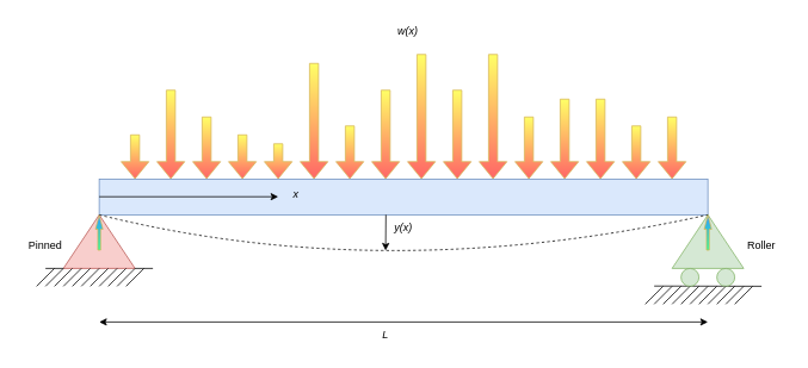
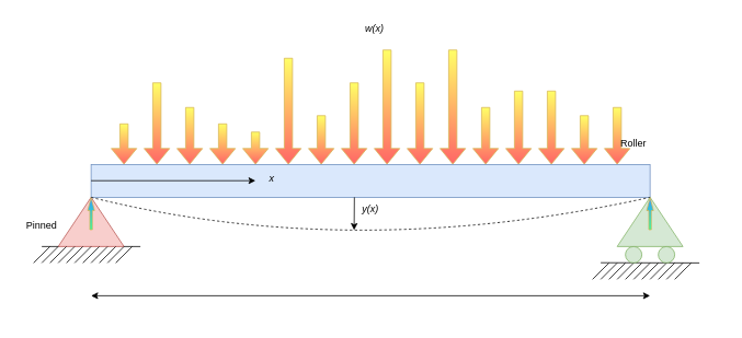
  <mxCell id="0" />
  <mxCell id="1" parent="0" />
  <mxCell id="2" value="" style="triangle;whiteSpace=wrap;html=1;rotation=-90;fillColor=#f8cecc;strokeColor=#b85450;" parent="1" vertex="1"><mxGeometry x="80" y="230" width="60" height="80" as="geometry" /></mxCell>
  <mxCell id="3" value="" style="rounded=0;whiteSpace=wrap;html=1;fillColor=#dae8fc;strokeColor=#6c8ebf;" parent="1" vertex="1"><mxGeometry x="110" y="200" width="680" height="40" as="geometry" /></mxCell>
  <mxCell id="4" value="" style="triangle;whiteSpace=wrap;html=1;rotation=-90;fillColor=#d5e8d4;strokeColor=#82b366;" parent="1" vertex="1"><mxGeometry x="760" y="230" width="60" height="80" as="geometry" /></mxCell>
  <mxCell id="5" value="" style="endArrow=none;html=1;rounded=0;" parent="1" edge="1"><mxGeometry width="50" height="50" relative="1" as="geometry"><mxPoint x="150" y="300" as="sourcePoint" /><mxPoint x="170" y="300" as="targetPoint" /></mxGeometry></mxCell>
  <mxCell id="6" value="" style="endArrow=none;html=1;rounded=0;" parent="1" edge="1"><mxGeometry width="50" height="50" relative="1" as="geometry"><mxPoint x="50" y="300" as="sourcePoint" /><mxPoint x="70" y="300" as="targetPoint" /></mxGeometry></mxCell>
  <mxCell id="7" value="" style="endArrow=none;html=1;rounded=0;" parent="1" edge="1"><mxGeometry width="50" height="50" relative="1" as="geometry"><mxPoint x="730" y="319.77" as="sourcePoint" /><mxPoint x="850" y="320" as="targetPoint" /></mxGeometry></mxCell>
  <mxCell id="8" value="" style="ellipse;whiteSpace=wrap;html=1;aspect=fixed;fillColor=#d5e8d4;strokeColor=#82b366;" parent="1" vertex="1"><mxGeometry x="760" y="300" width="20" height="20" as="geometry" /></mxCell>
  <mxCell id="9" value="" style="ellipse;whiteSpace=wrap;html=1;aspect=fixed;fillColor=#d5e8d4;strokeColor=#82b366;" parent="1" vertex="1"><mxGeometry x="800" y="300" width="20" height="20" as="geometry" /></mxCell>
  <mxCell id="10" value="" style="endArrow=none;html=1;rounded=0;" parent="1" edge="1"><mxGeometry width="50" height="50" relative="1" as="geometry"><mxPoint x="40" y="320" as="sourcePoint" /><mxPoint x="60" y="300" as="targetPoint" /></mxGeometry></mxCell>
  <mxCell id="11" value="" style="endArrow=none;html=1;rounded=0;" parent="1" edge="1"><mxGeometry width="50" height="50" relative="1" as="geometry"><mxPoint x="50" y="320" as="sourcePoint" /><mxPoint x="70" y="300" as="targetPoint" /></mxGeometry></mxCell>
  <mxCell id="12" value="" style="endArrow=none;html=1;rounded=0;" parent="1" edge="1"><mxGeometry width="50" height="50" relative="1" as="geometry"><mxPoint x="60" y="320" as="sourcePoint" /><mxPoint x="80" y="300" as="targetPoint" /></mxGeometry></mxCell>
  <mxCell id="13" value="" style="endArrow=none;html=1;rounded=0;" parent="1" edge="1"><mxGeometry width="50" height="50" relative="1" as="geometry"><mxPoint x="70" y="320" as="sourcePoint" /><mxPoint x="90" y="300" as="targetPoint" /></mxGeometry></mxCell>
  <mxCell id="14" value="" style="endArrow=none;html=1;rounded=0;" parent="1" edge="1"><mxGeometry width="50" height="50" relative="1" as="geometry"><mxPoint x="80" y="320" as="sourcePoint" /><mxPoint x="100" y="300" as="targetPoint" /></mxGeometry></mxCell>
  <mxCell id="15" value="" style="endArrow=none;html=1;rounded=0;" parent="1" edge="1"><mxGeometry width="50" height="50" relative="1" as="geometry"><mxPoint x="90" y="320" as="sourcePoint" /><mxPoint x="110" y="300" as="targetPoint" /></mxGeometry></mxCell>
  <mxCell id="16" value="" style="endArrow=none;html=1;rounded=0;" parent="1" edge="1"><mxGeometry width="50" height="50" relative="1" as="geometry"><mxPoint x="100" y="320" as="sourcePoint" /><mxPoint x="120" y="300" as="targetPoint" /></mxGeometry></mxCell>
  <mxCell id="17" value="" style="endArrow=none;html=1;rounded=0;" parent="1" edge="1"><mxGeometry width="50" height="50" relative="1" as="geometry"><mxPoint x="110" y="320" as="sourcePoint" /><mxPoint x="130" y="300" as="targetPoint" /></mxGeometry></mxCell>
  <mxCell id="18" value="" style="endArrow=none;html=1;rounded=0;" parent="1" edge="1"><mxGeometry width="50" height="50" relative="1" as="geometry"><mxPoint x="120" y="320" as="sourcePoint" /><mxPoint x="140" y="300" as="targetPoint" /></mxGeometry></mxCell>
  <mxCell id="19" value="" style="endArrow=none;html=1;rounded=0;" parent="1" edge="1"><mxGeometry width="50" height="50" relative="1" as="geometry"><mxPoint x="130" y="320" as="sourcePoint" /><mxPoint x="150" y="300" as="targetPoint" /></mxGeometry></mxCell>
  <mxCell id="20" value="" style="endArrow=none;html=1;rounded=0;" parent="1" edge="1"><mxGeometry width="50" height="50" relative="1" as="geometry"><mxPoint x="140" y="320" as="sourcePoint" /><mxPoint x="160" y="300" as="targetPoint" /></mxGeometry></mxCell>
  <mxCell id="21" value="" style="endArrow=none;html=1;rounded=0;" parent="1" edge="1"><mxGeometry width="50" height="50" relative="1" as="geometry"><mxPoint x="720" y="340" as="sourcePoint" /><mxPoint x="740" y="320" as="targetPoint" /></mxGeometry></mxCell>
  <mxCell id="22" value="" style="endArrow=none;html=1;rounded=0;" parent="1" edge="1"><mxGeometry width="50" height="50" relative="1" as="geometry"><mxPoint x="730" y="340" as="sourcePoint" /><mxPoint x="750" y="320" as="targetPoint" /></mxGeometry></mxCell>
  <mxCell id="23" value="" style="endArrow=none;html=1;rounded=0;" parent="1" edge="1"><mxGeometry width="50" height="50" relative="1" as="geometry"><mxPoint x="740" y="340" as="sourcePoint" /><mxPoint x="760" y="320" as="targetPoint" /></mxGeometry></mxCell>
  <mxCell id="24" value="" style="endArrow=none;html=1;rounded=0;" parent="1" edge="1"><mxGeometry width="50" height="50" relative="1" as="geometry"><mxPoint x="750" y="340" as="sourcePoint" /><mxPoint x="770" y="320" as="targetPoint" /></mxGeometry></mxCell>
  <mxCell id="25" value="" style="endArrow=none;html=1;rounded=0;" parent="1" edge="1"><mxGeometry width="50" height="50" relative="1" as="geometry"><mxPoint x="760" y="340" as="sourcePoint" /><mxPoint x="780" y="320" as="targetPoint" /></mxGeometry></mxCell>
  <mxCell id="26" value="" style="endArrow=none;html=1;rounded=0;" parent="1" edge="1"><mxGeometry width="50" height="50" relative="1" as="geometry"><mxPoint x="770" y="340" as="sourcePoint" /><mxPoint x="790" y="320" as="targetPoint" /></mxGeometry></mxCell>
  <mxCell id="27" value="" style="endArrow=none;html=1;rounded=0;" parent="1" edge="1"><mxGeometry width="50" height="50" relative="1" as="geometry"><mxPoint x="780" y="340" as="sourcePoint" /><mxPoint x="800" y="320" as="targetPoint" /></mxGeometry></mxCell>
  <mxCell id="28" value="" style="endArrow=none;html=1;rounded=0;" parent="1" edge="1"><mxGeometry width="50" height="50" relative="1" as="geometry"><mxPoint x="790" y="340" as="sourcePoint" /><mxPoint x="810" y="320" as="targetPoint" /></mxGeometry></mxCell>
  <mxCell id="29" value="" style="endArrow=none;html=1;rounded=0;" parent="1" edge="1"><mxGeometry width="50" height="50" relative="1" as="geometry"><mxPoint x="800" y="340" as="sourcePoint" /><mxPoint x="820" y="320" as="targetPoint" /></mxGeometry></mxCell>
  <mxCell id="30" value="" style="endArrow=none;html=1;rounded=0;" parent="1" edge="1"><mxGeometry width="50" height="50" relative="1" as="geometry"><mxPoint x="810" y="340" as="sourcePoint" /><mxPoint x="830" y="320" as="targetPoint" /></mxGeometry></mxCell>
  <mxCell id="31" value="" style="endArrow=none;html=1;rounded=0;" parent="1" edge="1"><mxGeometry width="50" height="50" relative="1" as="geometry"><mxPoint x="820" y="340" as="sourcePoint" /><mxPoint x="840" y="320" as="targetPoint" /></mxGeometry></mxCell>
  <mxCell id="32" value="" style="shape=flexArrow;endArrow=classic;html=1;rounded=0;fillColor=#FFFF66;strokeColor=#d6b656;gradientColor=#FF6666;shadow=0;" parent="1" edge="1"><mxGeometry width="50" height="50" relative="1" as="geometry"><mxPoint x="150" y="150" as="sourcePoint" /><mxPoint x="150" y="200" as="targetPoint" /></mxGeometry></mxCell>
  <mxCell id="33" value="" style="shape=flexArrow;endArrow=classic;html=1;rounded=0;fillColor=#FFFF66;strokeColor=#d6b656;gradientColor=#FF6666;shadow=0;" parent="1" edge="1"><mxGeometry width="50" height="50" relative="1" as="geometry"><mxPoint x="190" y="100" as="sourcePoint" /><mxPoint x="190" y="200" as="targetPoint" /></mxGeometry></mxCell>
  <mxCell id="34" value="" style="shape=flexArrow;endArrow=classic;html=1;rounded=0;fillColor=#FFFF66;strokeColor=#d6b656;gradientColor=#FF6666;shadow=0;" parent="1" edge="1"><mxGeometry width="50" height="50" relative="1" as="geometry"><mxPoint x="230" y="130" as="sourcePoint" /><mxPoint x="230" y="200" as="targetPoint" /></mxGeometry></mxCell>
  <mxCell id="35" value="" style="shape=flexArrow;endArrow=classic;html=1;rounded=0;fillColor=#FFFF66;strokeColor=#d6b656;gradientColor=#FF6666;shadow=0;" parent="1" edge="1"><mxGeometry width="50" height="50" relative="1" as="geometry"><mxPoint x="270" y="150" as="sourcePoint" /><mxPoint x="270" y="200" as="targetPoint" /></mxGeometry></mxCell>
  <mxCell id="36" value="" style="shape=flexArrow;endArrow=classic;html=1;rounded=0;fillColor=#FFFF66;strokeColor=#d6b656;gradientColor=#FF6666;shadow=0;" parent="1" edge="1"><mxGeometry width="50" height="50" relative="1" as="geometry"><mxPoint x="310" y="160" as="sourcePoint" /><mxPoint x="310" y="200" as="targetPoint" /></mxGeometry></mxCell>
  <mxCell id="37" value="" style="shape=flexArrow;endArrow=classic;html=1;rounded=0;fillColor=#FFFF66;strokeColor=#d6b656;gradientColor=#FF6666;shadow=0;" parent="1" edge="1"><mxGeometry width="50" height="50" relative="1" as="geometry"><mxPoint x="350" y="70" as="sourcePoint" /><mxPoint x="350" y="200" as="targetPoint" /></mxGeometry></mxCell>
  <mxCell id="38" value="" style="shape=flexArrow;endArrow=classic;html=1;rounded=0;fillColor=#FFFF66;strokeColor=#d6b656;gradientColor=#FF6666;shadow=0;" parent="1" edge="1"><mxGeometry width="50" height="50" relative="1" as="geometry"><mxPoint x="390" y="140" as="sourcePoint" /><mxPoint x="390" y="200" as="targetPoint" /></mxGeometry></mxCell>
  <mxCell id="39" value="" style="shape=flexArrow;endArrow=classic;html=1;rounded=0;fillColor=#FFFF66;strokeColor=#d6b656;gradientColor=#FF6666;shadow=0;" parent="1" edge="1"><mxGeometry width="50" height="50" relative="1" as="geometry"><mxPoint x="430" y="100" as="sourcePoint" /><mxPoint x="430" y="200" as="targetPoint" /></mxGeometry></mxCell>
  <mxCell id="40" value="" style="shape=flexArrow;endArrow=classic;html=1;rounded=0;fillColor=#FFFF66;strokeColor=#d6b656;gradientColor=#FF6666;shadow=0;" parent="1" edge="1"><mxGeometry width="50" height="50" relative="1" as="geometry"><mxPoint x="470" y="60" as="sourcePoint" /><mxPoint x="470" y="200" as="targetPoint" /></mxGeometry></mxCell>
  <mxCell id="41" value="" style="shape=flexArrow;endArrow=classic;html=1;rounded=0;fillColor=#FFFF66;strokeColor=#d6b656;gradientColor=#FF6666;shadow=0;" parent="1" edge="1"><mxGeometry width="50" height="50" relative="1" as="geometry"><mxPoint x="510" y="100" as="sourcePoint" /><mxPoint x="510" y="200" as="targetPoint" /></mxGeometry></mxCell>
  <mxCell id="42" value="" style="shape=flexArrow;endArrow=classic;html=1;rounded=0;fillColor=#FFFF66;strokeColor=#d6b656;gradientColor=#FF6666;shadow=0;" parent="1" edge="1"><mxGeometry width="50" height="50" relative="1" as="geometry"><mxPoint x="550" y="60" as="sourcePoint" /><mxPoint x="550" y="200" as="targetPoint" /></mxGeometry></mxCell>
  <mxCell id="43" value="" style="shape=flexArrow;endArrow=classic;html=1;rounded=0;fillColor=#FFFF66;strokeColor=#d6b656;gradientColor=#FF6666;shadow=0;" parent="1" edge="1"><mxGeometry width="50" height="50" relative="1" as="geometry"><mxPoint x="590" y="130" as="sourcePoint" /><mxPoint x="590" y="200" as="targetPoint" /></mxGeometry></mxCell>
  <mxCell id="44" value="" style="shape=flexArrow;endArrow=classic;html=1;rounded=0;fillColor=#FFFF66;strokeColor=#d6b656;gradientColor=#FF6666;shadow=0;" parent="1" edge="1"><mxGeometry width="50" height="50" relative="1" as="geometry"><mxPoint x="630" y="110" as="sourcePoint" /><mxPoint x="630" y="200" as="targetPoint" /></mxGeometry></mxCell>
  <mxCell id="45" value="" style="shape=flexArrow;endArrow=classic;html=1;rounded=0;fillColor=#FFFF66;strokeColor=#d6b656;gradientColor=#FF6666;shadow=0;" parent="1" edge="1"><mxGeometry width="50" height="50" relative="1" as="geometry"><mxPoint x="670" y="110" as="sourcePoint" /><mxPoint x="670" y="200" as="targetPoint" /></mxGeometry></mxCell>
  <mxCell id="46" value="" style="shape=flexArrow;endArrow=classic;html=1;rounded=0;fillColor=#FFFF66;strokeColor=#d6b656;gradientColor=#FF6666;shadow=0;" parent="1" edge="1"><mxGeometry width="50" height="50" relative="1" as="geometry"><mxPoint x="710" y="140" as="sourcePoint" /><mxPoint x="710" y="200" as="targetPoint" /></mxGeometry></mxCell>
  <mxCell id="47" value="" style="shape=flexArrow;endArrow=classic;html=1;rounded=0;fillColor=#FFFF66;strokeColor=#d6b656;gradientColor=#FF6666;shadow=0;" parent="1" edge="1"><mxGeometry width="50" height="50" relative="1" as="geometry"><mxPoint x="750" y="130" as="sourcePoint" /><mxPoint x="750" y="200" as="targetPoint" /></mxGeometry></mxCell>
  <mxCell id="48" value="" style="endArrow=classic;startArrow=classic;html=1;rounded=0;" parent="1" edge="1"><mxGeometry width="50" height="50" relative="1" as="geometry"><mxPoint x="110" y="360" as="sourcePoint" /><mxPoint x="790" y="360" as="targetPoint" /></mxGeometry></mxCell>
- <mxCell id="49" value="L" style="text;html=1;strokeColor=none;fillColor=none;align=center;verticalAlign=middle;whiteSpace=wrap;rounded=0;fontStyle=2" parent="1" vertex="1"><mxGeometry x="400" y="360" width="60" height="30" as="geometry" /></mxCell>
  <mxCell id="50" value="" style="endArrow=classic;html=1;rounded=0;" parent="1" edge="1"><mxGeometry width="50" height="50" relative="1" as="geometry"><mxPoint x="110" y="219.76" as="sourcePoint" /><mxPoint x="310" y="219.76" as="targetPoint" /></mxGeometry></mxCell>
  <mxCell id="51" value="x" style="text;html=1;strokeColor=none;fillColor=none;align=center;verticalAlign=middle;whiteSpace=wrap;rounded=0;fontStyle=2" parent="1" vertex="1"><mxGeometry x="300" y="202" width="60" height="30" as="geometry" /></mxCell>
  <mxCell id="52" value="w(x)" style="text;html=1;strokeColor=none;fillColor=none;align=center;verticalAlign=middle;whiteSpace=wrap;rounded=0;fontStyle=2" parent="1" vertex="1"><mxGeometry x="425" y="20" width="60" height="30" as="geometry" /></mxCell>
  <mxCell id="53" value="Pinned" style="text;html=1;strokeColor=none;fillColor=none;align=center;verticalAlign=middle;whiteSpace=wrap;rounded=0;fontStyle=0" parent="1" vertex="1"><mxGeometry x="20" y="260" width="60" height="30" as="geometry" /></mxCell>
- <mxCell id="54" value="Roller" style="text;html=1;strokeColor=none;fillColor=none;align=center;verticalAlign=middle;whiteSpace=wrap;rounded=0;fontStyle=0" parent="1" vertex="1"><mxGeometry x="820" y="260" width="60" height="30" as="geometry" /></mxCell>
+ <mxCell id="54" value="Roller" style="text;html=1;strokeColor=none;fillColor=none;align=center;verticalAlign=middle;whiteSpace=wrap;rounded=0;fontStyle=0" parent="1" vertex="1"><mxGeometry x="740" y="160" width="60" height="30" as="geometry" /></mxCell>
  <mxCell id="55" value="" style="curved=1;endArrow=none;html=1;rounded=0;entryX=1;entryY=0.5;entryDx=0;entryDy=0;exitX=1;exitY=0.5;exitDx=0;exitDy=0;endFill=0;dashed=1;" parent="1" source="2" target="4" edge="1"><mxGeometry width="50" height="50" relative="1" as="geometry"><mxPoint x="280" y="290" as="sourcePoint" /><mxPoint x="330" y="240" as="targetPoint" /><Array as="points"><mxPoint x="430" y="320" /></Array></mxGeometry></mxCell>
  <mxCell id="56" value="" style="endArrow=none;startArrow=classic;html=1;rounded=0;entryX=0.471;entryY=1;entryDx=0;entryDy=0;entryPerimeter=0;startFill=1;endFill=0;" parent="1" target="3" edge="1"><mxGeometry width="50" height="50" relative="1" as="geometry"><mxPoint x="430" y="280" as="sourcePoint" /><mxPoint x="460" y="220" as="targetPoint" /></mxGeometry></mxCell>
  <mxCell id="57" value="&lt;i&gt;y(x)&lt;/i&gt;" style="text;html=1;strokeColor=none;fillColor=none;align=center;verticalAlign=middle;whiteSpace=wrap;rounded=0;" parent="1" vertex="1"><mxGeometry x="420" y="240" width="60" height="30" as="geometry" /></mxCell>
  <mxCell id="58" value="" style="shape=flexArrow;endArrow=classic;html=1;rounded=0;fillColor=#33FF99;strokeColor=#d6b656;gradientColor=#3399FF;shadow=0;endWidth=4.194;endSize=4.89;width=3.087;gradientDirection=north;" parent="1" edge="1"><mxGeometry width="50" height="50" relative="1" as="geometry"><mxPoint x="110" y="280" as="sourcePoint" /><mxPoint x="110" y="240" as="targetPoint" /></mxGeometry></mxCell>
  <mxCell id="59" value="" style="shape=flexArrow;endArrow=classic;html=1;rounded=0;fillColor=#33FF99;strokeColor=#d6b656;gradientColor=#3399FF;shadow=0;endWidth=4.194;endSize=4.89;width=3.087;gradientDirection=north;" parent="1" edge="1"><mxGeometry width="50" height="50" relative="1" as="geometry"><mxPoint x="790" y="280" as="sourcePoint" /><mxPoint x="790" y="240" as="targetPoint" /></mxGeometry></mxCell>
